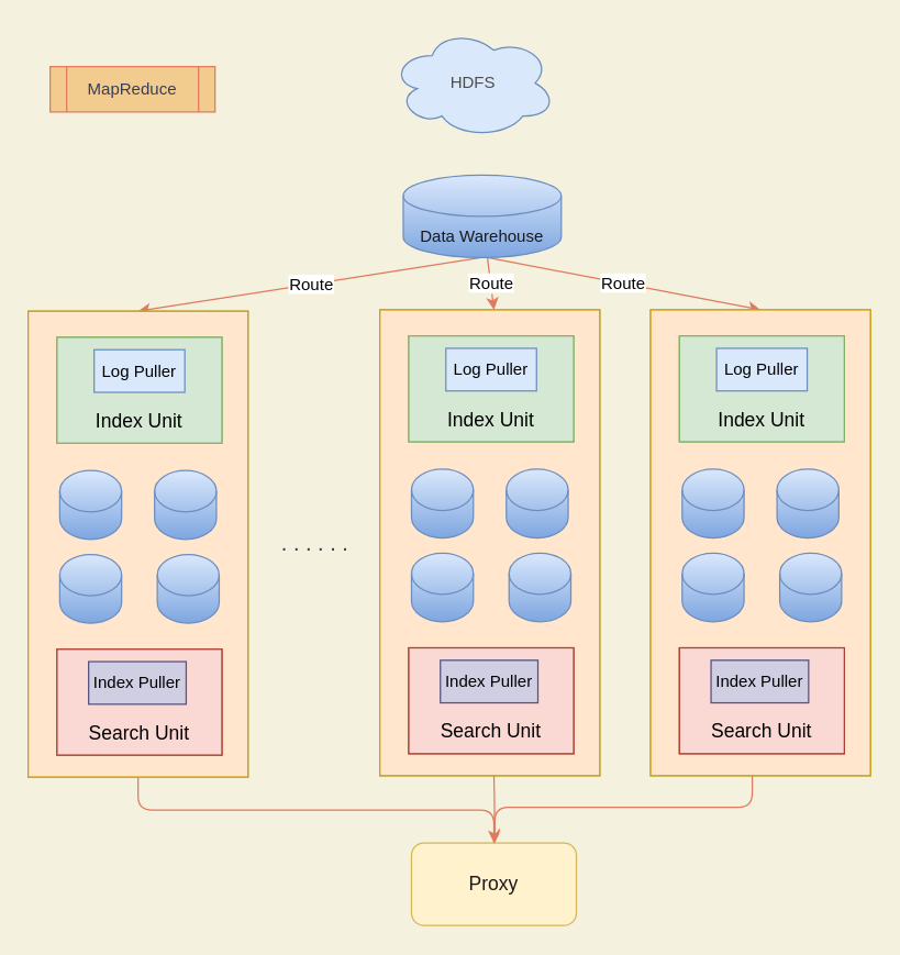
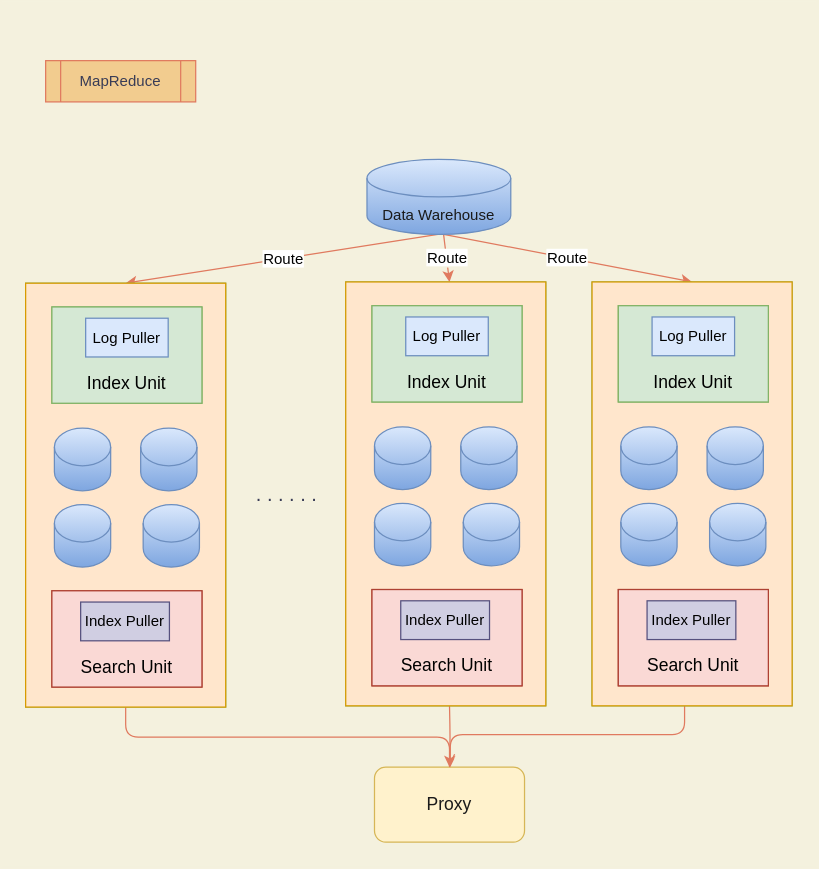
  <mxCell id="0" />
  <mxCell id="1" parent="0" />
  <mxCell id="2" value="&lt;font style=&quot;font-size: 16px&quot;&gt;. . . . . .&lt;/font&gt;" style="text;html=1;strokeColor=none;fillColor=none;align=center;verticalAlign=middle;whiteSpace=wrap;rounded=0;sketch=0;fontColor=#393C56;" parent="1" vertex="1"><mxGeometry x="200" y="384.5" width="58" height="20" as="geometry" /></mxCell>
  <mxCell id="3" value="&lt;font style=&quot;font-size: 14px&quot; color=&quot;#1a1a1a&quot;&gt;Proxy&lt;/font&gt;" style="rounded=1;whiteSpace=wrap;html=1;sketch=0;fillColor=#fff2cc;strokeColor=#d6b656;" parent="1" vertex="1"><mxGeometry x="299" y="613" width="120" height="60" as="geometry" /></mxCell>
  <mxCell id="4" style="edgeStyle=orthogonalEdgeStyle;curved=0;rounded=1;sketch=0;orthogonalLoop=1;jettySize=auto;html=1;exitX=0.5;exitY=1;exitDx=0;exitDy=0;strokeColor=#E07A5F;fillColor=#F2CC8F;fontColor=#393C56;labelBackgroundColor=#F4F1DE;" parent="1" target="3" edge="1"><mxGeometry relative="1" as="geometry"><mxPoint x="359" y="564" as="sourcePoint" /></mxGeometry></mxCell>
  <mxCell id="5" style="edgeStyle=orthogonalEdgeStyle;curved=0;rounded=1;sketch=0;orthogonalLoop=1;jettySize=auto;html=1;exitX=0.5;exitY=1;exitDx=0;exitDy=0;entryX=0.5;entryY=0;entryDx=0;entryDy=0;strokeColor=#E07A5F;fillColor=#F2CC8F;fontColor=#393C56;endArrow=openAsync;endFill=0;labelBackgroundColor=#F4F1DE;" parent="1" source="18" target="3" edge="1"><mxGeometry relative="1" as="geometry" /></mxCell>
  <mxCell id="6" style="edgeStyle=orthogonalEdgeStyle;curved=0;rounded=1;sketch=0;orthogonalLoop=1;jettySize=auto;html=1;exitX=0.5;exitY=1;exitDx=0;exitDy=0;endArrow=openAsync;endFill=0;strokeColor=#E07A5F;fillColor=#F2CC8F;fontColor=#393C56;labelBackgroundColor=#F4F1DE;" parent="1" edge="1"><mxGeometry relative="1" as="geometry"><mxPoint x="359.617" y="609.759" as="targetPoint" /><mxPoint x="547" y="564" as="sourcePoint" /><Array as="points"><mxPoint x="547" y="587" /><mxPoint x="360" y="587" /></Array></mxGeometry></mxCell>
  <mxCell id="7" value="" style="endArrow=classic;html=1;strokeColor=#E07A5F;fillColor=#F2CC8F;fontColor=#393C56;entryX=0.5;entryY=0;entryDx=0;entryDy=0;exitX=0.505;exitY=0.997;exitDx=0;exitDy=0;exitPerimeter=0;labelBackgroundColor=#F4F1DE;" parent="1" source="13" target="18" edge="1"><mxGeometry relative="1" as="geometry"><mxPoint x="357" y="184" as="sourcePoint" /><mxPoint x="188" y="277" as="targetPoint" /></mxGeometry></mxCell>
  <mxCell id="8" value="&lt;span style=&quot;background-color: rgb(255, 255, 255); font-size: 12px;&quot;&gt;&lt;font color=&quot;#000000&quot; style=&quot;font-size: 12px;&quot;&gt;Route&lt;/font&gt;&lt;/span&gt;" style="edgeLabel;resizable=0;html=1;align=center;verticalAlign=middle;fontSize=12;fontColor=#393C56;labelBackgroundColor=#F4F1DE;" parent="7" connectable="0" vertex="1"><mxGeometry relative="1" as="geometry" /></mxCell>
  <mxCell id="9" value="" style="endArrow=classic;html=1;strokeColor=#E07A5F;fillColor=#F2CC8F;fontColor=#393C56;entryX=0.5;entryY=0;entryDx=0;entryDy=0;labelBackgroundColor=#F4F1DE;" parent="1" source="13" edge="1"><mxGeometry relative="1" as="geometry"><mxPoint x="347" y="175" as="sourcePoint" /><mxPoint x="359" y="225" as="targetPoint" /></mxGeometry></mxCell>
  <mxCell id="10" value="&lt;span style=&quot;background-color: rgb(255, 255, 255); font-size: 12px;&quot;&gt;&lt;font color=&quot;#000000&quot; style=&quot;font-size: 12px;&quot;&gt;Route&lt;/font&gt;&lt;/span&gt;" style="edgeLabel;resizable=0;html=1;align=center;verticalAlign=middle;fontSize=12;fontColor=#393C56;labelBackgroundColor=#F4F1DE;" parent="9" connectable="0" vertex="1"><mxGeometry relative="1" as="geometry" /></mxCell>
  <mxCell id="11" value="" style="endArrow=classic;html=1;strokeColor=#E07A5F;fillColor=#F2CC8F;fontColor=#393C56;exitX=0.506;exitY=0.988;exitDx=0;exitDy=0;exitPerimeter=0;labelBackgroundColor=#F4F1DE;entryX=0.5;entryY=0;entryDx=0;entryDy=0;" parent="1" source="13" target="50" edge="1"><mxGeometry relative="1" as="geometry"><mxPoint x="349" y="176" as="sourcePoint" /><mxPoint x="557" y="186" as="targetPoint" /></mxGeometry></mxCell>
  <mxCell id="12" value="&lt;span style=&quot;background-color: rgb(255, 255, 255); font-size: 12px;&quot;&gt;&lt;font color=&quot;#000000&quot; style=&quot;font-size: 12px;&quot;&gt;Route&lt;/font&gt;&lt;/span&gt;" style="edgeLabel;resizable=0;html=1;align=center;verticalAlign=middle;fontSize=12;fontColor=#393C56;labelBackgroundColor=#F4F1DE;" parent="11" connectable="0" vertex="1"><mxGeometry relative="1" as="geometry" /></mxCell>
  <mxCell id="13" value="&lt;font color=&quot;#1a1a1a&quot;&gt;&lt;br&gt;&lt;br&gt;Data Warehouse&lt;/font&gt;" style="shape=cylinder2;whiteSpace=wrap;html=1;boundedLbl=1;backgroundOutline=1;size=15;rounded=0;sketch=0;strokeColor=#6c8ebf;fillColor=#dae8fc;fontSize=12;gradientColor=#7ea6e0;" parent="1" vertex="1"><mxGeometry x="293" y="127" width="115" height="60" as="geometry" /></mxCell>
- <mxCell id="14" value="&lt;font color=&quot;#4d4d4d&quot;&gt;HDFS&lt;/font&gt;" style="ellipse;shape=cloud;whiteSpace=wrap;html=1;rounded=0;sketch=0;strokeColor=#6c8ebf;fillColor=#dae8fc;fontSize=12;" parent="1" vertex="1"><mxGeometry x="284" y="20" width="120" height="80" as="geometry" /></mxCell>
  <mxCell id="15" value="MapReduce" style="shape=process;whiteSpace=wrap;html=1;backgroundOutline=1;rounded=0;sketch=0;strokeColor=#E07A5F;fillColor=#F2CC8F;fontSize=12;fontColor=#393C56;" parent="1" vertex="1"><mxGeometry x="36" y="48" width="120" height="33" as="geometry" /></mxCell>
  <mxCell id="16" value="" style="group" vertex="1" connectable="0" parent="1"><mxGeometry x="20" y="226" width="160" height="339" as="geometry" /></mxCell>
  <mxCell id="17" value="" style="group;fillColor=#d5e8d4;strokeColor=#82b366;" parent="16" vertex="1" connectable="0"><mxGeometry width="160" height="339" as="geometry" /></mxCell>
  <mxCell id="18" value="" style="rounded=0;whiteSpace=wrap;html=1;strokeColor=#d79b00;fillColor=#ffe6cc;" parent="17" vertex="1"><mxGeometry width="160" height="339" as="geometry" /></mxCell>
  <mxCell id="19" value="" style="shape=cylinder2;whiteSpace=wrap;html=1;boundedLbl=1;backgroundOutline=1;size=15;strokeColor=#6c8ebf;fillColor=#dae8fc;gradientColor=#7ea6e0;" parent="17" vertex="1"><mxGeometry x="23" y="116" width="45" height="50" as="geometry" /></mxCell>
  <mxCell id="20" value="" style="group;fillColor=#fad9d5;strokeColor=#ae4132;" parent="17" vertex="1" connectable="0"><mxGeometry x="21" y="246" width="120" height="77" as="geometry" /></mxCell>
  <mxCell id="21" value="" style="group;fontColor=#393C56;" parent="20" vertex="1" connectable="0"><mxGeometry width="120" height="77" as="geometry" /></mxCell>
  <mxCell id="22" value="&lt;font color=&quot;#000000&quot;&gt;&lt;br&gt;&lt;br&gt;&lt;br&gt;&lt;font style=&quot;font-size: 14px&quot;&gt;Search Unit&lt;/font&gt;&lt;/font&gt;" style="rounded=0;whiteSpace=wrap;html=1;strokeColor=#ae4132;fillColor=#fad9d5;" parent="21" vertex="1"><mxGeometry width="120" height="77" as="geometry" /></mxCell>
  <mxCell id="23" value="&lt;font color=&quot;#000000&quot;&gt;Index Puller&lt;/font&gt;" style="rounded=0;whiteSpace=wrap;html=1;strokeColor=#56517e;fillColor=#d0cee2;" parent="21" vertex="1"><mxGeometry x="23" y="9" width="71" height="31" as="geometry" /></mxCell>
  <mxCell id="24" value="" style="shape=cylinder2;whiteSpace=wrap;html=1;boundedLbl=1;backgroundOutline=1;size=15;strokeColor=#6c8ebf;fillColor=#dae8fc;gradientColor=#7ea6e0;" parent="17" vertex="1"><mxGeometry x="92" y="116" width="45" height="50" as="geometry" /></mxCell>
  <mxCell id="25" value="" style="shape=cylinder2;whiteSpace=wrap;html=1;boundedLbl=1;backgroundOutline=1;size=15;strokeColor=#6c8ebf;fillColor=#dae8fc;gradientColor=#7ea6e0;" parent="17" vertex="1"><mxGeometry x="23" y="177" width="45" height="50" as="geometry" /></mxCell>
  <mxCell id="26" value="" style="shape=cylinder2;whiteSpace=wrap;html=1;boundedLbl=1;backgroundOutline=1;size=15;strokeColor=#6c8ebf;fillColor=#dae8fc;gradientColor=#7ea6e0;" parent="17" vertex="1"><mxGeometry x="94" y="177" width="45" height="50" as="geometry" /></mxCell>
  <mxCell id="27" value="" style="group" vertex="1" connectable="0" parent="17"><mxGeometry x="21" y="19" width="120" height="77" as="geometry" /></mxCell>
  <mxCell id="28" value="" style="group" vertex="1" connectable="0" parent="27"><mxGeometry width="120" height="77" as="geometry" /></mxCell>
  <mxCell id="29" value="" style="group;fillColor=#d5e8d4;strokeColor=#82b366;" parent="28" vertex="1" connectable="0"><mxGeometry width="120" height="77" as="geometry" /></mxCell>
  <mxCell id="30" value="&lt;font color=&quot;#000000&quot;&gt;&lt;br&gt;&lt;br&gt;&lt;br&gt;&lt;font style=&quot;font-size: 14px&quot;&gt;Index Unit&lt;/font&gt;&lt;/font&gt;" style="rounded=0;whiteSpace=wrap;html=1;strokeColor=#82b366;fillColor=#d5e8d4;" parent="29" vertex="1"><mxGeometry width="120" height="77" as="geometry" /></mxCell>
  <mxCell id="31" value="&lt;font color=&quot;#000000&quot;&gt;Log Puller&lt;/font&gt;" style="rounded=0;whiteSpace=wrap;html=1;strokeColor=#6c8ebf;fillColor=#dae8fc;" parent="29" vertex="1"><mxGeometry x="27" y="9" width="66" height="31" as="geometry" /></mxCell>
  <mxCell id="32" value="" style="group" vertex="1" connectable="0" parent="1"><mxGeometry x="276" y="225" width="160" height="339" as="geometry" /></mxCell>
  <mxCell id="33" value="" style="group;fillColor=#d5e8d4;strokeColor=#82b366;" vertex="1" connectable="0" parent="32"><mxGeometry width="160" height="339" as="geometry" /></mxCell>
  <mxCell id="34" value="" style="rounded=0;whiteSpace=wrap;html=1;strokeColor=#d79b00;fillColor=#ffe6cc;" vertex="1" parent="33"><mxGeometry width="160" height="339" as="geometry" /></mxCell>
  <mxCell id="35" value="" style="shape=cylinder2;whiteSpace=wrap;html=1;boundedLbl=1;backgroundOutline=1;size=15;strokeColor=#6c8ebf;fillColor=#dae8fc;gradientColor=#7ea6e0;" vertex="1" parent="33"><mxGeometry x="23" y="116" width="45" height="50" as="geometry" /></mxCell>
  <mxCell id="36" value="" style="group;fillColor=#fad9d5;strokeColor=#ae4132;" vertex="1" connectable="0" parent="33"><mxGeometry x="21" y="246" width="120" height="77" as="geometry" /></mxCell>
  <mxCell id="37" value="" style="group;fontColor=#393C56;" vertex="1" connectable="0" parent="36"><mxGeometry width="120" height="77" as="geometry" /></mxCell>
  <mxCell id="38" value="&lt;font color=&quot;#000000&quot;&gt;&lt;br&gt;&lt;br&gt;&lt;br&gt;&lt;font style=&quot;font-size: 14px&quot;&gt;Search Unit&lt;/font&gt;&lt;/font&gt;" style="rounded=0;whiteSpace=wrap;html=1;strokeColor=#ae4132;fillColor=#fad9d5;" vertex="1" parent="37"><mxGeometry width="120" height="77" as="geometry" /></mxCell>
  <mxCell id="39" value="&lt;font color=&quot;#000000&quot;&gt;Index Puller&lt;/font&gt;" style="rounded=0;whiteSpace=wrap;html=1;strokeColor=#56517e;fillColor=#d0cee2;" vertex="1" parent="37"><mxGeometry x="23" y="9" width="71" height="31" as="geometry" /></mxCell>
  <mxCell id="40" value="" style="shape=cylinder2;whiteSpace=wrap;html=1;boundedLbl=1;backgroundOutline=1;size=15;strokeColor=#6c8ebf;fillColor=#dae8fc;gradientColor=#7ea6e0;" vertex="1" parent="33"><mxGeometry x="92" y="116" width="45" height="50" as="geometry" /></mxCell>
  <mxCell id="41" value="" style="shape=cylinder2;whiteSpace=wrap;html=1;boundedLbl=1;backgroundOutline=1;size=15;strokeColor=#6c8ebf;fillColor=#dae8fc;gradientColor=#7ea6e0;" vertex="1" parent="33"><mxGeometry x="23" y="177" width="45" height="50" as="geometry" /></mxCell>
  <mxCell id="42" value="" style="shape=cylinder2;whiteSpace=wrap;html=1;boundedLbl=1;backgroundOutline=1;size=15;strokeColor=#6c8ebf;fillColor=#dae8fc;gradientColor=#7ea6e0;" vertex="1" parent="33"><mxGeometry x="94" y="177" width="45" height="50" as="geometry" /></mxCell>
  <mxCell id="43" value="" style="group" vertex="1" connectable="0" parent="33"><mxGeometry x="21" y="19" width="120" height="77" as="geometry" /></mxCell>
  <mxCell id="44" value="" style="group" vertex="1" connectable="0" parent="43"><mxGeometry width="120" height="77" as="geometry" /></mxCell>
  <mxCell id="45" value="" style="group;fillColor=#d5e8d4;strokeColor=#82b366;" vertex="1" connectable="0" parent="44"><mxGeometry width="120" height="77" as="geometry" /></mxCell>
  <mxCell id="46" value="&lt;font color=&quot;#000000&quot;&gt;&lt;br&gt;&lt;br&gt;&lt;br&gt;&lt;font style=&quot;font-size: 14px&quot;&gt;Index Unit&lt;/font&gt;&lt;/font&gt;" style="rounded=0;whiteSpace=wrap;html=1;strokeColor=#82b366;fillColor=#d5e8d4;" vertex="1" parent="45"><mxGeometry width="120" height="77" as="geometry" /></mxCell>
  <mxCell id="47" value="&lt;font color=&quot;#000000&quot;&gt;Log Puller&lt;/font&gt;" style="rounded=0;whiteSpace=wrap;html=1;strokeColor=#6c8ebf;fillColor=#dae8fc;" vertex="1" parent="45"><mxGeometry x="27" y="9" width="66" height="31" as="geometry" /></mxCell>
  <mxCell id="48" value="" style="group" vertex="1" connectable="0" parent="1"><mxGeometry x="473" y="225" width="160" height="339" as="geometry" /></mxCell>
  <mxCell id="49" value="" style="group;fillColor=#d5e8d4;strokeColor=#82b366;" vertex="1" connectable="0" parent="48"><mxGeometry width="160" height="339" as="geometry" /></mxCell>
  <mxCell id="50" value="" style="rounded=0;whiteSpace=wrap;html=1;strokeColor=#d79b00;fillColor=#ffe6cc;" vertex="1" parent="49"><mxGeometry width="160" height="339" as="geometry" /></mxCell>
  <mxCell id="51" value="" style="shape=cylinder2;whiteSpace=wrap;html=1;boundedLbl=1;backgroundOutline=1;size=15;strokeColor=#6c8ebf;fillColor=#dae8fc;gradientColor=#7ea6e0;" vertex="1" parent="49"><mxGeometry x="23" y="116" width="45" height="50" as="geometry" /></mxCell>
  <mxCell id="52" value="" style="group;fillColor=#fad9d5;strokeColor=#ae4132;" vertex="1" connectable="0" parent="49"><mxGeometry x="21" y="246" width="120" height="77" as="geometry" /></mxCell>
  <mxCell id="53" value="" style="group;fontColor=#393C56;" vertex="1" connectable="0" parent="52"><mxGeometry width="120" height="77" as="geometry" /></mxCell>
  <mxCell id="54" value="&lt;font color=&quot;#000000&quot;&gt;&lt;br&gt;&lt;br&gt;&lt;br&gt;&lt;font style=&quot;font-size: 14px&quot;&gt;Search Unit&lt;/font&gt;&lt;/font&gt;" style="rounded=0;whiteSpace=wrap;html=1;strokeColor=#ae4132;fillColor=#fad9d5;" vertex="1" parent="53"><mxGeometry width="120" height="77" as="geometry" /></mxCell>
  <mxCell id="55" value="&lt;font color=&quot;#000000&quot;&gt;Index Puller&lt;/font&gt;" style="rounded=0;whiteSpace=wrap;html=1;strokeColor=#56517e;fillColor=#d0cee2;" vertex="1" parent="53"><mxGeometry x="23" y="9" width="71" height="31" as="geometry" /></mxCell>
  <mxCell id="56" value="" style="shape=cylinder2;whiteSpace=wrap;html=1;boundedLbl=1;backgroundOutline=1;size=15;strokeColor=#6c8ebf;fillColor=#dae8fc;gradientColor=#7ea6e0;" vertex="1" parent="49"><mxGeometry x="92" y="116" width="45" height="50" as="geometry" /></mxCell>
  <mxCell id="57" value="" style="shape=cylinder2;whiteSpace=wrap;html=1;boundedLbl=1;backgroundOutline=1;size=15;strokeColor=#6c8ebf;fillColor=#dae8fc;gradientColor=#7ea6e0;" vertex="1" parent="49"><mxGeometry x="23" y="177" width="45" height="50" as="geometry" /></mxCell>
  <mxCell id="58" value="" style="shape=cylinder2;whiteSpace=wrap;html=1;boundedLbl=1;backgroundOutline=1;size=15;strokeColor=#6c8ebf;fillColor=#dae8fc;gradientColor=#7ea6e0;" vertex="1" parent="49"><mxGeometry x="94" y="177" width="45" height="50" as="geometry" /></mxCell>
  <mxCell id="59" value="" style="group" vertex="1" connectable="0" parent="49"><mxGeometry x="21" y="19" width="120" height="77" as="geometry" /></mxCell>
  <mxCell id="60" value="" style="group" vertex="1" connectable="0" parent="59"><mxGeometry width="120" height="77" as="geometry" /></mxCell>
  <mxCell id="61" value="" style="group;fillColor=#d5e8d4;strokeColor=#82b366;" vertex="1" connectable="0" parent="60"><mxGeometry width="120" height="77" as="geometry" /></mxCell>
  <mxCell id="62" value="&lt;font color=&quot;#000000&quot;&gt;&lt;br&gt;&lt;br&gt;&lt;br&gt;&lt;font style=&quot;font-size: 14px&quot;&gt;Index Unit&lt;/font&gt;&lt;/font&gt;" style="rounded=0;whiteSpace=wrap;html=1;strokeColor=#82b366;fillColor=#d5e8d4;" vertex="1" parent="61"><mxGeometry width="120" height="77" as="geometry" /></mxCell>
  <mxCell id="63" value="&lt;font color=&quot;#000000&quot;&gt;Log Puller&lt;/font&gt;" style="rounded=0;whiteSpace=wrap;html=1;strokeColor=#6c8ebf;fillColor=#dae8fc;" vertex="1" parent="61"><mxGeometry x="27" y="9" width="66" height="31" as="geometry" /></mxCell>
